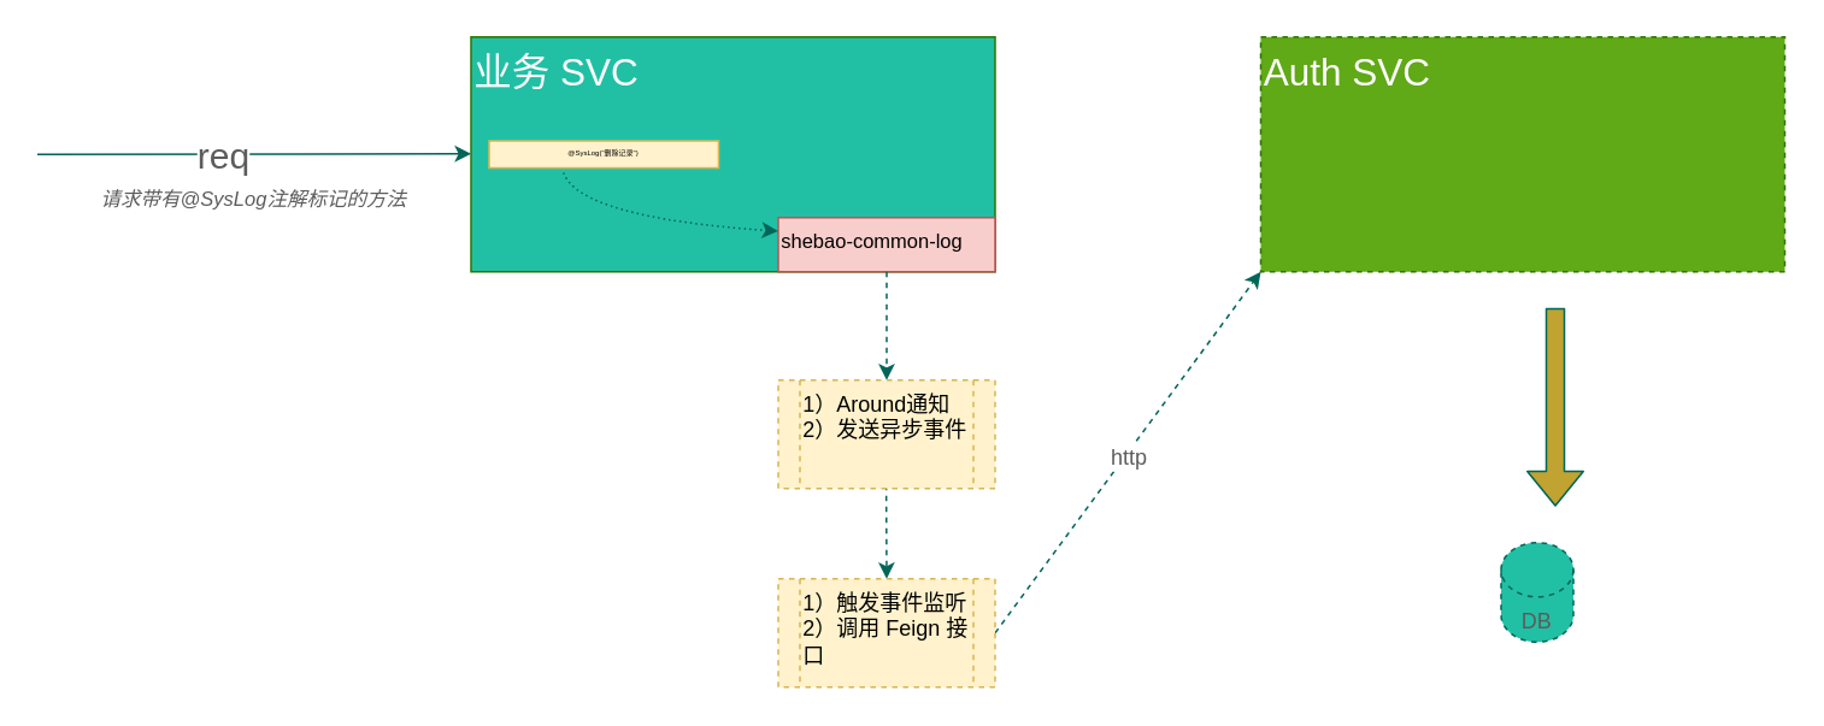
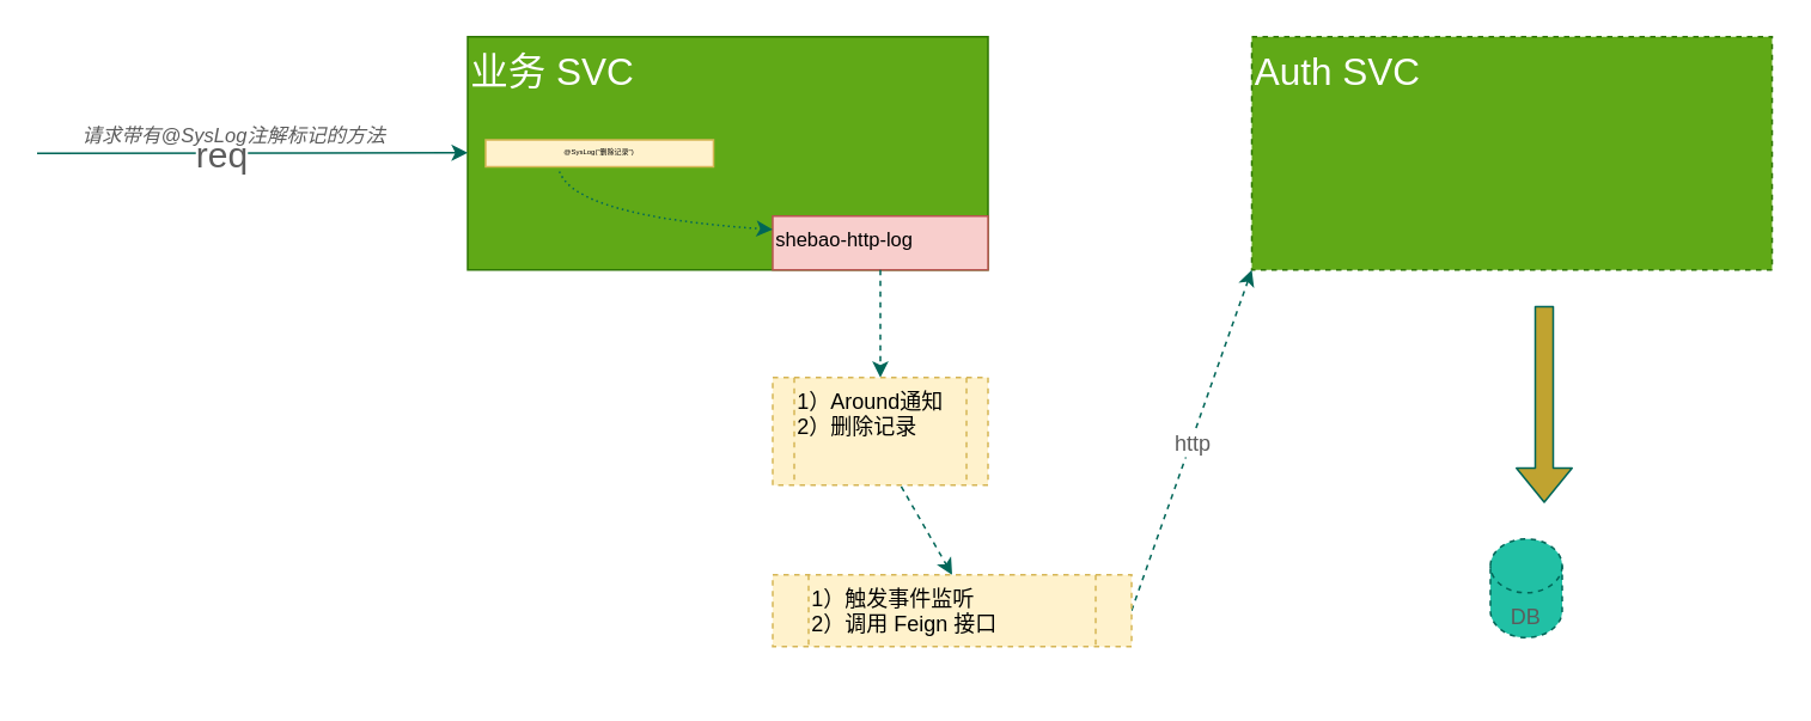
  <mxCell id="0" />
  <mxCell id="1" parent="0" />
- <mxCell id="2" value="业务 SVC" style="rounded=0;whiteSpace=wrap;html=1;align=left;verticalAlign=top;fontSize=21;fillColor=#21c0a5;strokeColor=#2D7600;fontColor=#ffffff;" vertex="1" parent="1"><mxGeometry x="260" y="20" width="290" height="130" as="geometry" /></mxCell>
- <mxCell id="3" value="&lt;font style=&quot;font-size: 11px&quot;&gt;shebao-common-log&lt;/font&gt;" style="rounded=0;whiteSpace=wrap;html=1;align=left;verticalAlign=top;fontSize=9;fillColor=#f8cecc;strokeColor=#b85450;" vertex="1" parent="1"><mxGeometry x="430" y="120" width="120" height="30" as="geometry" /></mxCell>
+ <mxCell id="2" value="业务 SVC" style="rounded=0;whiteSpace=wrap;html=1;align=left;verticalAlign=top;fontSize=21;fillColor=#60a917;strokeColor=#2D7600;fontColor=#ffffff;" vertex="1" parent="1"><mxGeometry x="260" y="20" width="290" height="130" as="geometry" /></mxCell>
+ <mxCell id="3" value="&lt;font style=&quot;font-size: 11px&quot;&gt;shebao-http-log&lt;/font&gt;" style="rounded=0;whiteSpace=wrap;html=1;align=left;verticalAlign=top;fontSize=9;fillColor=#f8cecc;strokeColor=#b85450;" vertex="1" parent="1"><mxGeometry x="430" y="120" width="120" height="30" as="geometry" /></mxCell>
  <mxCell id="4" value="" style="endArrow=classic;html=1;fontSize=21;strokeColor=#006658;fontColor=#5C5C5C;" edge="1" parent="1"><mxGeometry width="50" height="50" relative="1" as="geometry"><mxPoint x="20" y="85" as="sourcePoint" /><mxPoint x="260" y="84.66" as="targetPoint" /></mxGeometry></mxCell>
  <mxCell id="5" value="req" style="edgeLabel;html=1;align=center;verticalAlign=middle;resizable=0;points=[];fontSize=20;fontColor=#5C5C5C;" vertex="1" connectable="0" parent="4"><mxGeometry x="-0.458" relative="1" as="geometry"><mxPoint x="38" as="offset" /></mxGeometry></mxCell>
  <mxCell id="6" value="@SysLog(&quot;删除记录&quot;)" style="text;html=1;strokeColor=#d6b656;fillColor=#fff2cc;align=center;verticalAlign=middle;whiteSpace=wrap;rounded=0;fontSize=4;" vertex="1" parent="1"><mxGeometry x="270" y="77.5" width="127" height="15" as="geometry" /></mxCell>
- <mxCell id="7" value="&lt;font size=&quot;1&quot;&gt;&lt;i style=&quot;font-size: 11px&quot;&gt;请求带有@SysLog注解标记的方法&lt;/i&gt;&lt;/font&gt;" style="text;html=1;strokeColor=none;fillColor=none;align=center;verticalAlign=middle;whiteSpace=wrap;rounded=0;sketch=0;fontColor=#5C5C5C;dashed=1;" vertex="1" parent="1"><mxGeometry x="40" y="100" width="200" height="20" as="geometry" /></mxCell>
+ <mxCell id="7" value="&lt;font size=&quot;1&quot;&gt;&lt;i style=&quot;font-size: 11px&quot;&gt;请求带有@SysLog注解标记的方法&lt;/i&gt;&lt;/font&gt;" style="text;html=1;strokeColor=none;fillColor=none;align=center;verticalAlign=middle;whiteSpace=wrap;rounded=0;sketch=0;fontColor=#5C5C5C;dashed=1;" vertex="1" parent="1"><mxGeometry x="30" y="65" width="200" height="20" as="geometry" /></mxCell>
  <mxCell id="8" value="" style="endArrow=classic;html=1;fontSize=12;fontColor=#5C5C5C;strokeColor=#006658;fillColor=#21C0A5;exitX=0.5;exitY=1;exitDx=0;exitDy=0;entryX=0.5;entryY=0;entryDx=0;entryDy=0;dashed=1;" edge="1" parent="1" source="3"><mxGeometry width="50" height="50" relative="1" as="geometry"><mxPoint x="330" y="260" as="sourcePoint" /><mxPoint x="490" y="210" as="targetPoint" /></mxGeometry></mxCell>
  <mxCell id="9" value="" style="endArrow=classic;html=1;fontSize=12;fontColor=#5C5C5C;strokeColor=#006658;fillColor=#21C0A5;exitX=0.5;exitY=1;exitDx=0;exitDy=0;entryX=0.5;entryY=0;entryDx=0;entryDy=0;dashed=1;" edge="1" parent="1" target="14"><mxGeometry width="50" height="50" relative="1" as="geometry"><mxPoint x="489.66" y="250" as="sourcePoint" /><mxPoint x="489.66" y="310" as="targetPoint" /></mxGeometry></mxCell>
  <mxCell id="10" value="Auth SVC" style="rounded=0;whiteSpace=wrap;html=1;align=left;verticalAlign=top;fontSize=21;fillColor=#60a917;strokeColor=#2D7600;fontColor=#ffffff;dashed=1;" vertex="1" parent="1"><mxGeometry x="697" y="20" width="290" height="130" as="geometry" /></mxCell>
  <mxCell id="11" value="" style="endArrow=classic;html=1;fontSize=12;fontColor=#5C5C5C;strokeColor=#006658;fillColor=#21C0A5;entryX=0;entryY=1;entryDx=0;entryDy=0;exitX=1;exitY=0.5;exitDx=0;exitDy=0;dashed=1;" edge="1" parent="1" source="14" target="10"><mxGeometry width="50" height="50" relative="1" as="geometry"><mxPoint x="550" y="330" as="sourcePoint" /><mxPoint x="620.711" y="330" as="targetPoint" /></mxGeometry></mxCell>
  <mxCell id="12" value="http" style="edgeLabel;html=1;align=center;verticalAlign=middle;resizable=0;points=[];fontSize=12;fontColor=#5C5C5C;" vertex="1" connectable="0" parent="11"><mxGeometry x="-0.015" y="-1" relative="1" as="geometry"><mxPoint as="offset" /></mxGeometry></mxCell>
- <mxCell id="13" value="&lt;span style=&quot;color: rgb(0, 0, 0);&quot;&gt;1）Around通知&lt;/span&gt;&lt;br style=&quot;color: rgb(0, 0, 0);&quot;&gt;&lt;span style=&quot;color: rgb(0, 0, 0);&quot;&gt;2）发送异步事件&lt;/span&gt;" style="shape=process;whiteSpace=wrap;html=1;backgroundOutline=1;rounded=0;dashed=1;sketch=0;fontSize=12;strokeColor=#d6b656;fillColor=#fff2cc;verticalAlign=top;align=left;" vertex="1" parent="1"><mxGeometry x="430" y="210" width="120" height="60" as="geometry" /></mxCell>
- <mxCell id="14" value="&lt;span style=&quot;color: rgb(0, 0, 0);&quot;&gt;1）触发事件监听&lt;br&gt;2）调用 Feign 接口&lt;/span&gt;" style="shape=process;whiteSpace=wrap;html=1;backgroundOutline=1;rounded=0;dashed=1;sketch=0;fontSize=12;strokeColor=#d6b656;fillColor=#fff2cc;verticalAlign=top;align=left;" vertex="1" parent="1"><mxGeometry x="430" y="320" width="120" height="60" as="geometry" /></mxCell>
+ <mxCell id="13" value="&lt;span style=&quot;color: rgb(0, 0, 0);&quot;&gt;1）Around通知&lt;/span&gt;&lt;br style=&quot;color: rgb(0, 0, 0);&quot;&gt;&lt;span style=&quot;color: rgb(0, 0, 0);&quot;&gt;2）删除记录&lt;/span&gt;" style="shape=process;whiteSpace=wrap;html=1;backgroundOutline=1;rounded=0;dashed=1;sketch=0;fontSize=12;strokeColor=#d6b656;fillColor=#fff2cc;verticalAlign=top;align=left;" vertex="1" parent="1"><mxGeometry x="430" y="210" width="120" height="60" as="geometry" /></mxCell>
+ <mxCell id="14" value="&lt;span style=&quot;color: rgb(0, 0, 0);&quot;&gt;1）触发事件监听&lt;br&gt;2）调用 Feign 接口&lt;/span&gt;" style="shape=process;whiteSpace=wrap;html=1;backgroundOutline=1;rounded=0;dashed=1;sketch=0;fontSize=12;strokeColor=#d6b656;fillColor=#fff2cc;verticalAlign=top;align=left;" vertex="1" parent="1"><mxGeometry x="430" y="320" width="200" height="40" as="geometry" /></mxCell>
  <mxCell id="15" value="DB" style="shape=cylinder3;whiteSpace=wrap;html=1;boundedLbl=1;backgroundOutline=1;size=15;rounded=0;dashed=1;sketch=0;fontSize=12;fontColor=#5C5C5C;strokeColor=#006658;fillColor=#21C0A5;align=center;verticalAlign=top;" vertex="1" parent="1"><mxGeometry x="830" y="300" width="40" height="55" as="geometry" /></mxCell>
  <mxCell id="16" value="" style="shape=flexArrow;endArrow=classic;html=1;fontSize=12;fontColor=#5C5C5C;strokeColor=#006658;fillColor=#C0A330;" edge="1" parent="1"><mxGeometry width="50" height="50" relative="1" as="geometry"><mxPoint x="860" y="170" as="sourcePoint" /><mxPoint x="860" y="280" as="targetPoint" /></mxGeometry></mxCell>
  <mxCell id="17" value="" style="curved=1;endArrow=classic;html=1;fontSize=12;fontColor=#5C5C5C;strokeColor=#006658;fillColor=#C0A330;entryX=0;entryY=0.25;entryDx=0;entryDy=0;exitX=0.324;exitY=1.174;exitDx=0;exitDy=0;exitPerimeter=0;dashed=1;dashPattern=1 2;" edge="1" parent="1" source="6" target="3"><mxGeometry width="50" height="50" relative="1" as="geometry"><mxPoint x="300" y="280" as="sourcePoint" /><mxPoint x="350" y="230" as="targetPoint" /><Array as="points"><mxPoint x="320" y="120" /></Array></mxGeometry></mxCell>
